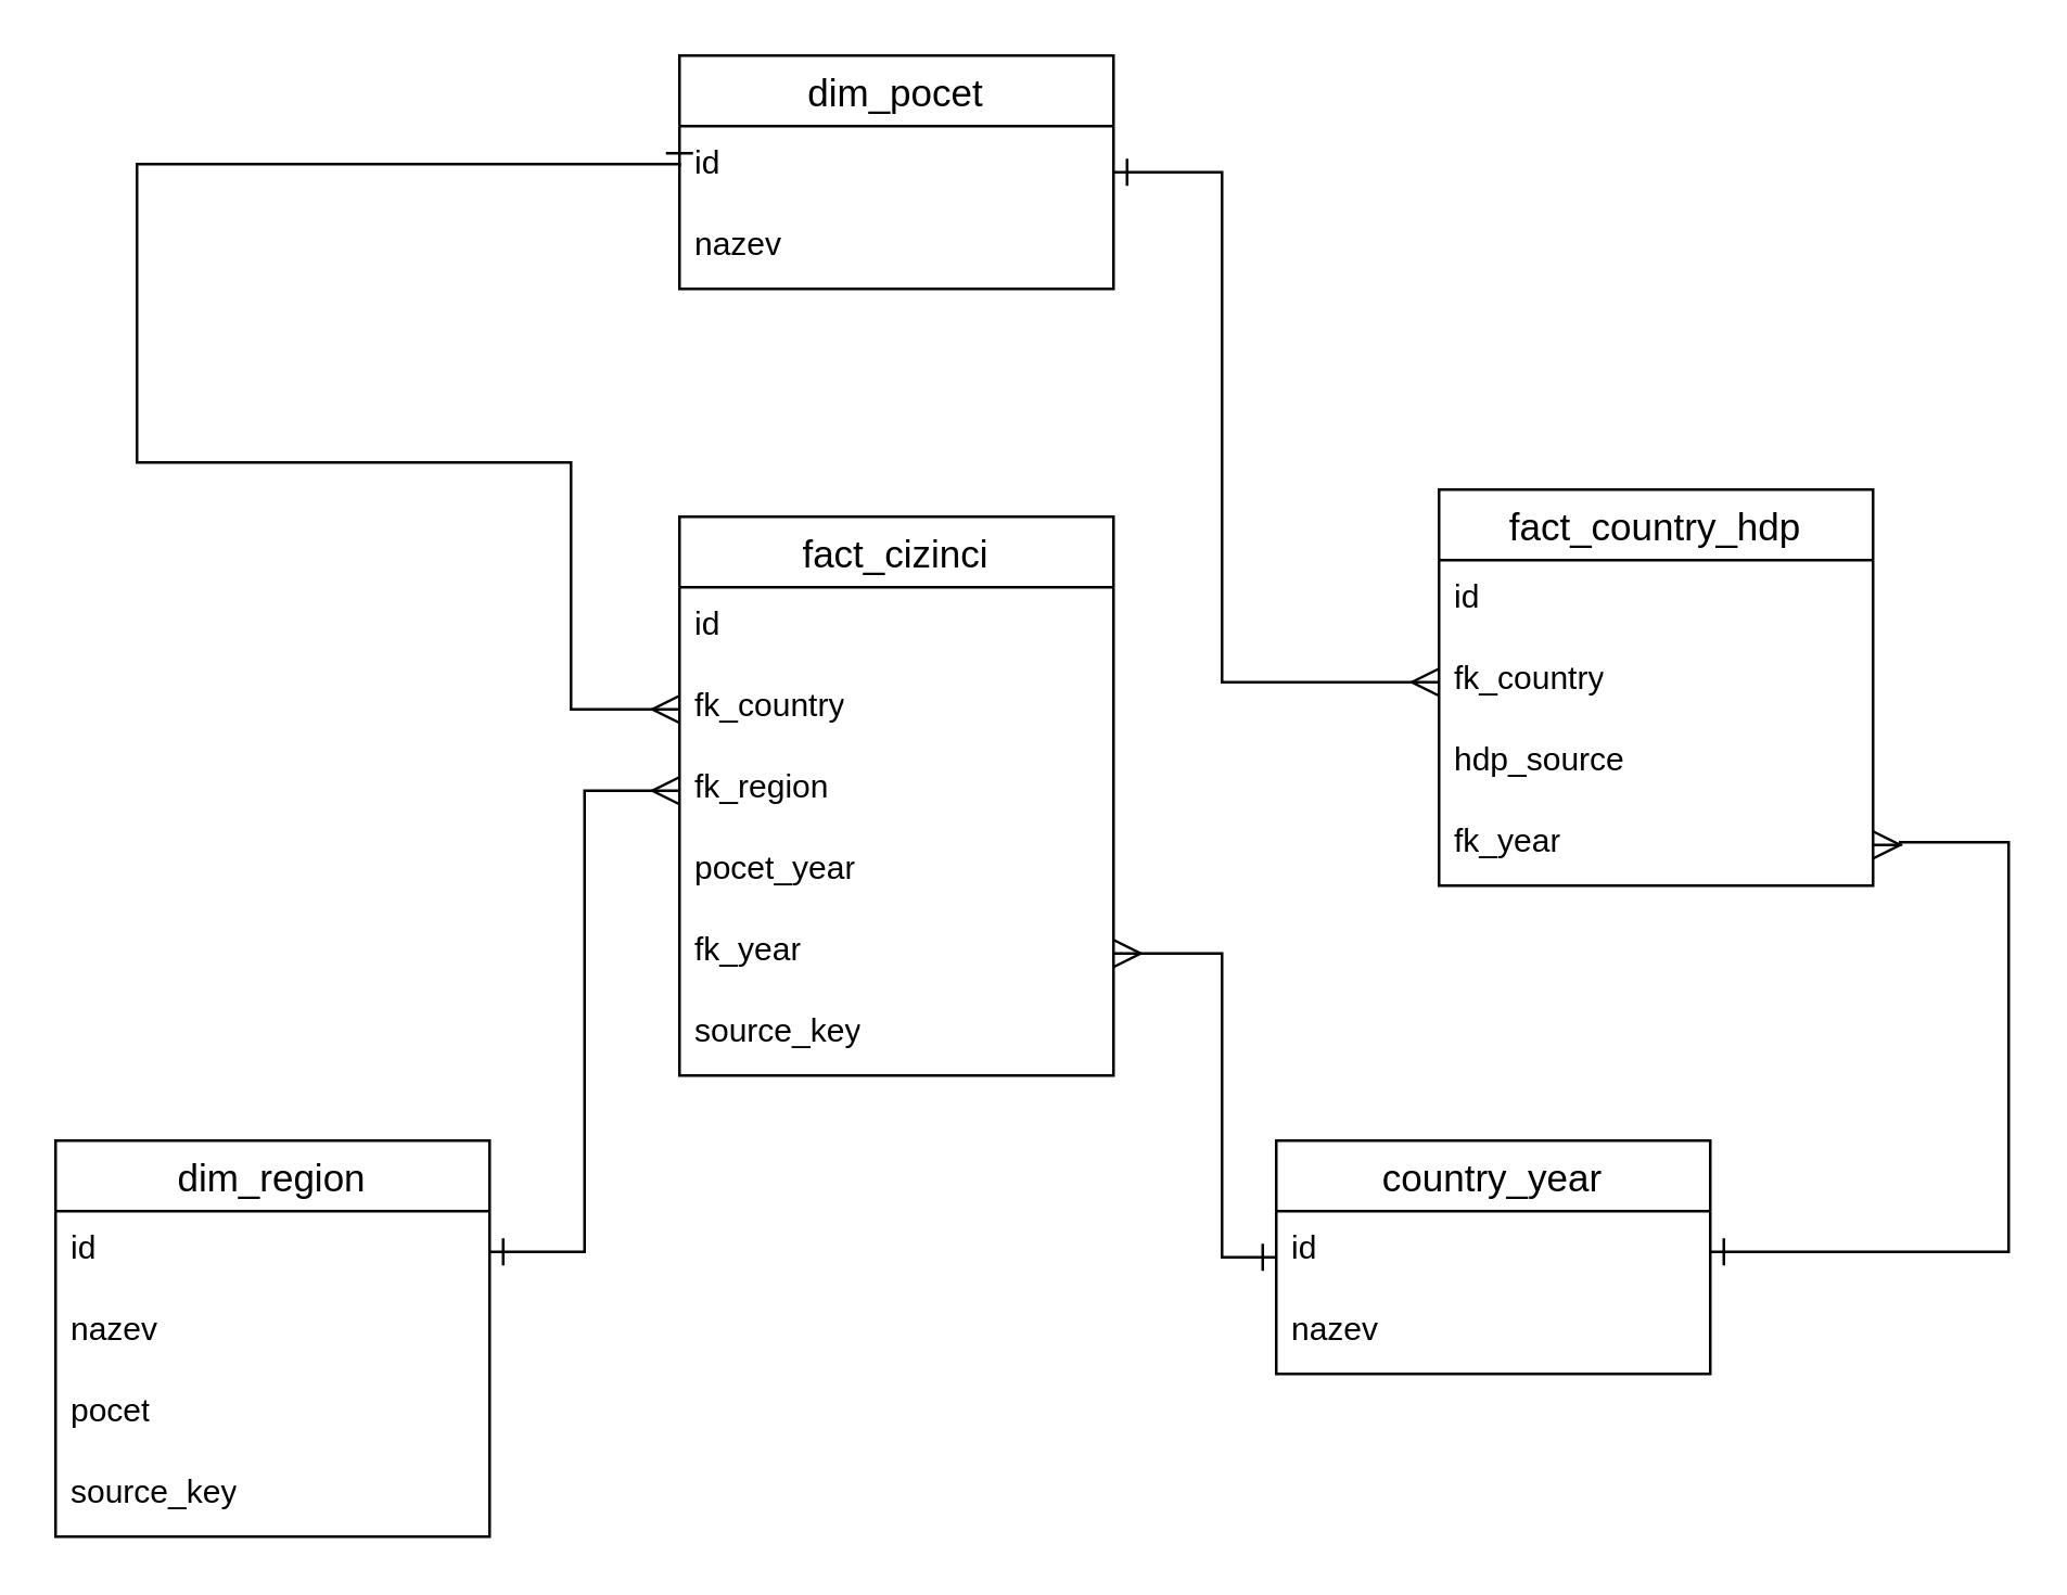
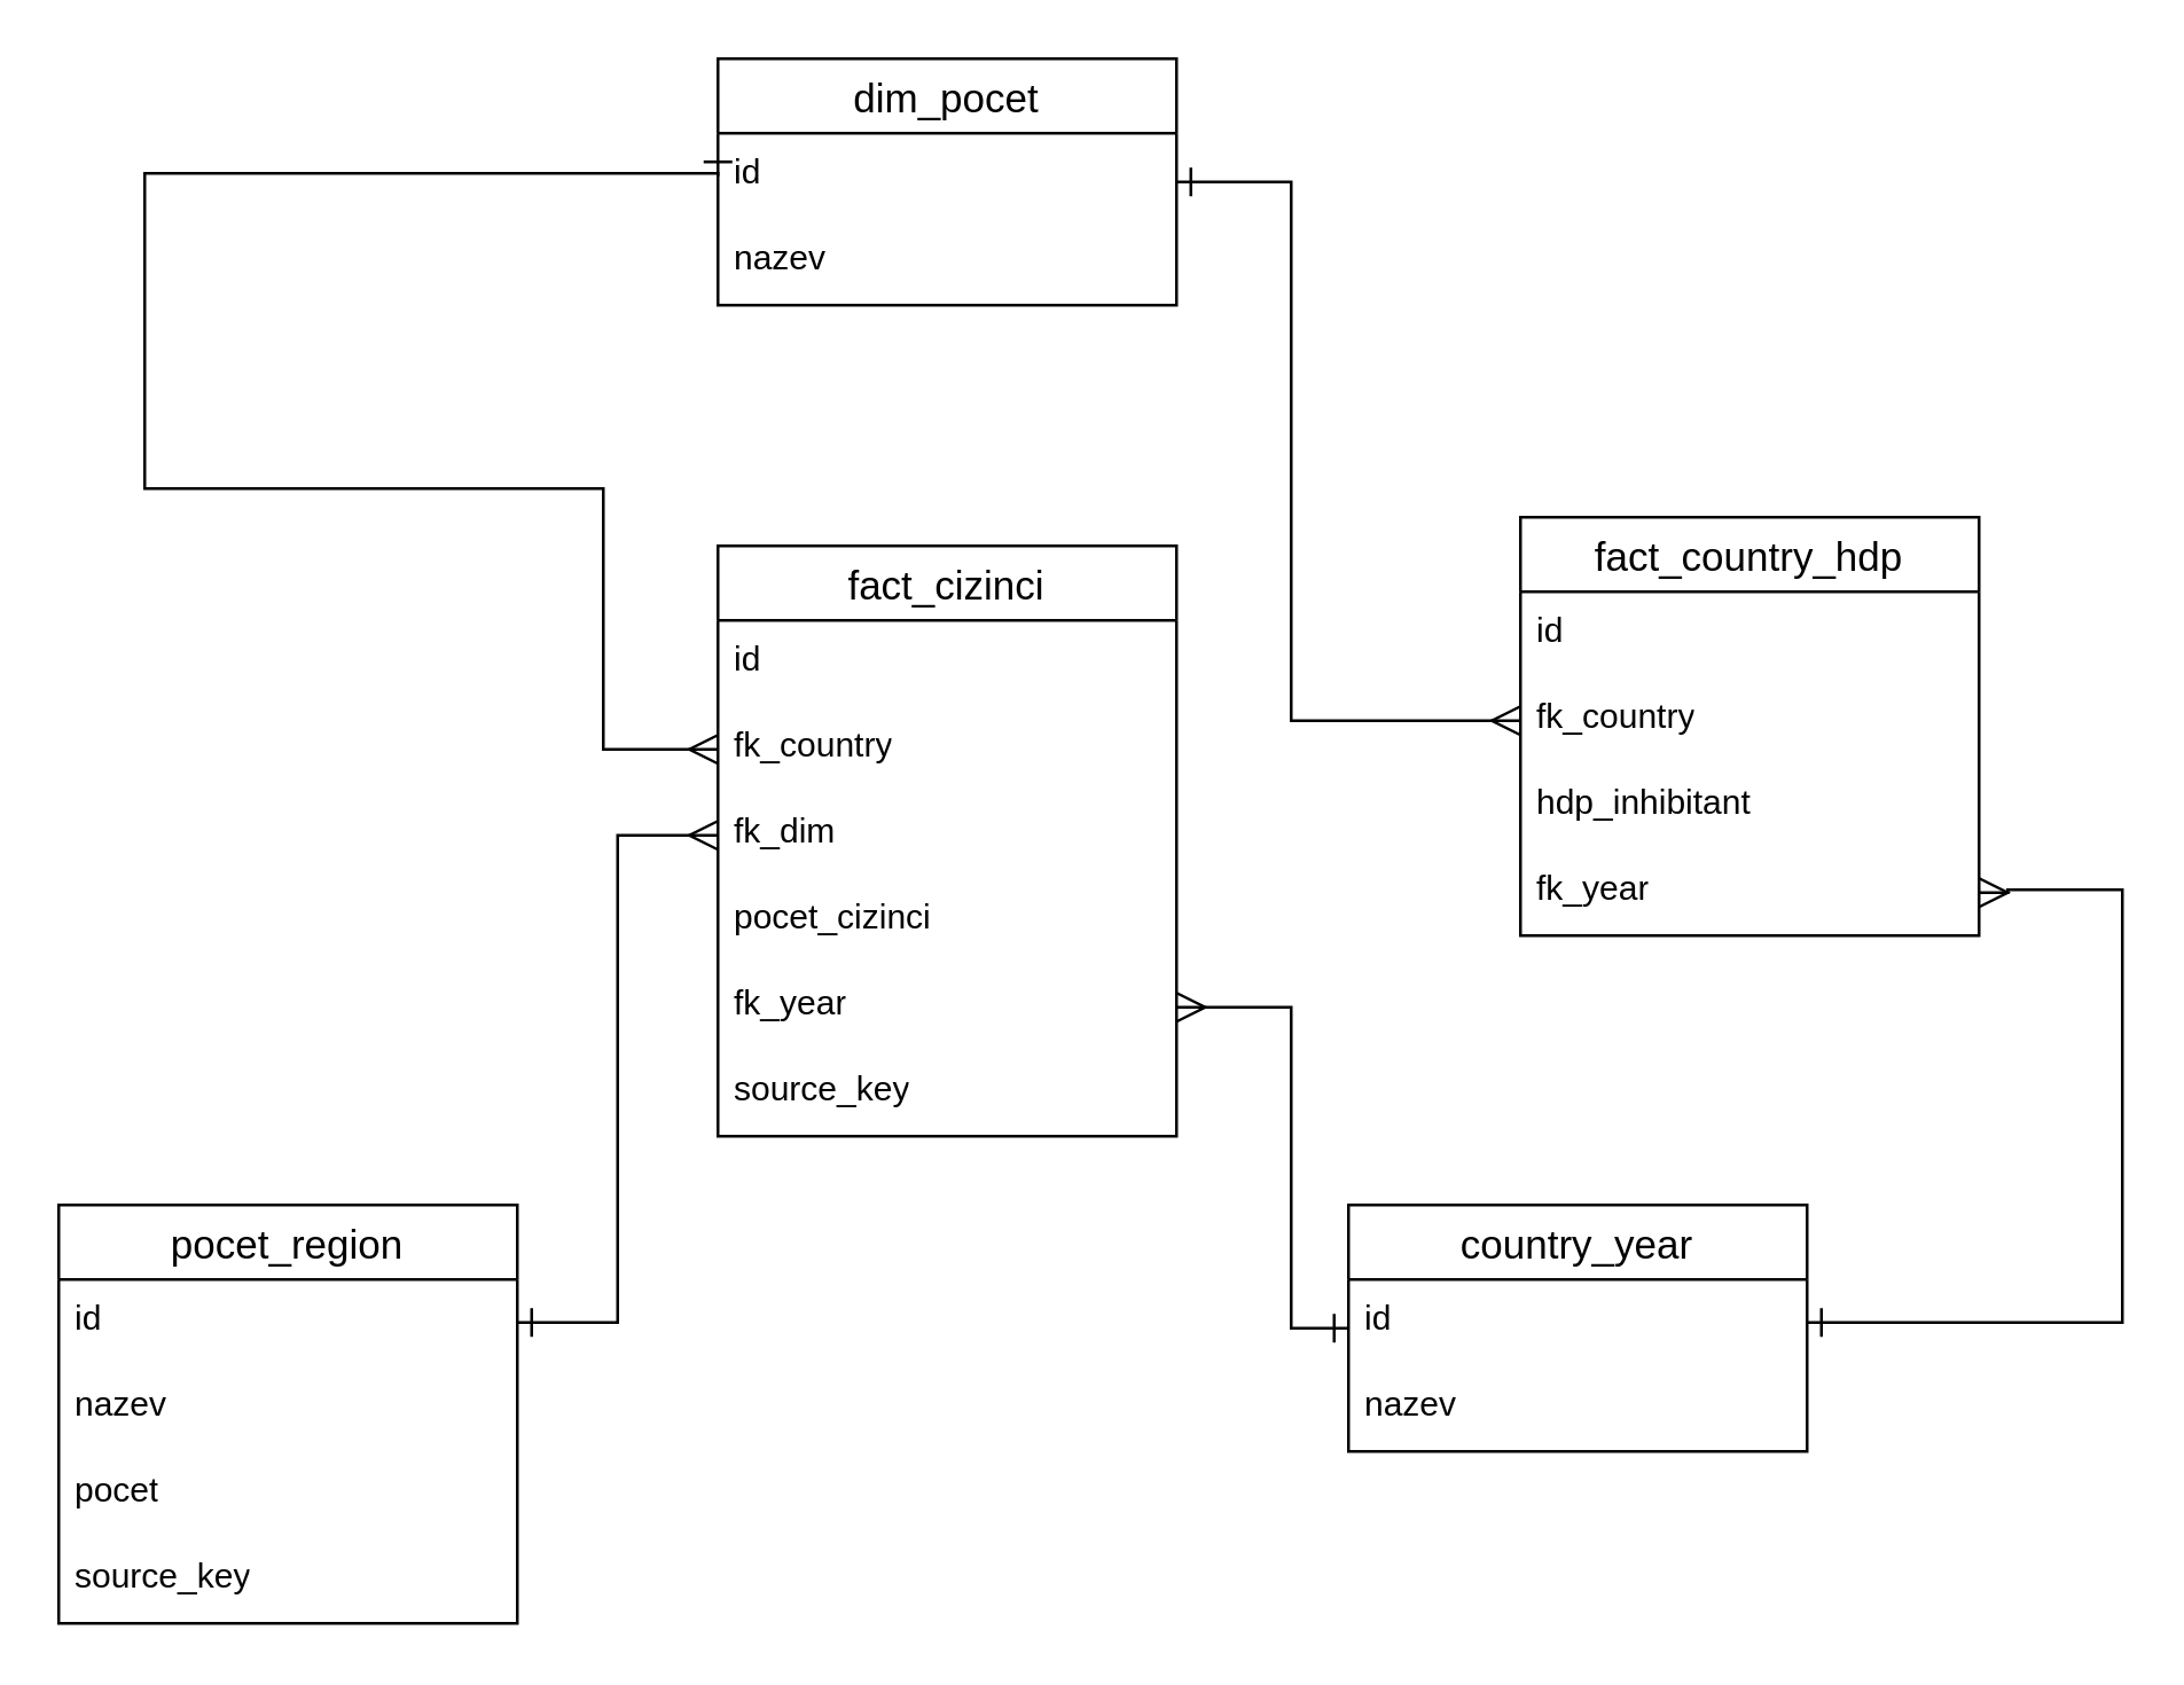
  <mxCell id="0" />
  <mxCell id="1" parent="0" />
  <mxCell id="2" value="fact_cizinci" style="swimlane;fontStyle=0;childLayout=stackLayout;horizontal=1;startSize=26;horizontalStack=0;resizeParent=1;resizeParentMax=0;resizeLast=0;collapsible=1;marginBottom=0;align=center;fontSize=14;" vertex="1" parent="1"><mxGeometry x="250" y="190" width="160" height="206" as="geometry" /></mxCell>
  <mxCell id="3" value="id" style="text;strokeColor=none;fillColor=none;spacingLeft=4;spacingRight=4;overflow=hidden;rotatable=0;points=[[0,0.5],[1,0.5]];portConstraint=eastwest;fontSize=12;whiteSpace=wrap;html=1;" vertex="1" parent="2"><mxGeometry y="26" width="160" height="30" as="geometry" /></mxCell>
  <mxCell id="4" value="fk_country" style="text;strokeColor=none;fillColor=none;spacingLeft=4;spacingRight=4;overflow=hidden;rotatable=0;points=[[0,0.5],[1,0.5]];portConstraint=eastwest;fontSize=12;whiteSpace=wrap;html=1;" vertex="1" parent="2"><mxGeometry y="56" width="160" height="30" as="geometry" /></mxCell>
- <mxCell id="5" value="fk_region" style="text;strokeColor=none;fillColor=none;spacingLeft=4;spacingRight=4;overflow=hidden;rotatable=0;points=[[0,0.5],[1,0.5]];portConstraint=eastwest;fontSize=12;whiteSpace=wrap;html=1;" vertex="1" parent="2"><mxGeometry y="86" width="160" height="30" as="geometry" /></mxCell>
- <mxCell id="6" value="pocet_year" style="text;strokeColor=none;fillColor=none;spacingLeft=4;spacingRight=4;overflow=hidden;rotatable=0;points=[[0,0.5],[1,0.5]];portConstraint=eastwest;fontSize=12;whiteSpace=wrap;html=1;" vertex="1" parent="2"><mxGeometry y="116" width="160" height="30" as="geometry" /></mxCell>
+ <mxCell id="5" value="fk_dim" style="text;strokeColor=none;fillColor=none;spacingLeft=4;spacingRight=4;overflow=hidden;rotatable=0;points=[[0,0.5],[1,0.5]];portConstraint=eastwest;fontSize=12;whiteSpace=wrap;html=1;" vertex="1" parent="2"><mxGeometry y="86" width="160" height="30" as="geometry" /></mxCell>
+ <mxCell id="6" value="pocet_cizinci" style="text;strokeColor=none;fillColor=none;spacingLeft=4;spacingRight=4;overflow=hidden;rotatable=0;points=[[0,0.5],[1,0.5]];portConstraint=eastwest;fontSize=12;whiteSpace=wrap;html=1;" vertex="1" parent="2"><mxGeometry y="116" width="160" height="30" as="geometry" /></mxCell>
  <mxCell id="7" value="fk_year" style="text;strokeColor=none;fillColor=none;spacingLeft=4;spacingRight=4;overflow=hidden;rotatable=0;points=[[0,0.5],[1,0.5]];portConstraint=eastwest;fontSize=12;whiteSpace=wrap;html=1;" vertex="1" parent="2"><mxGeometry y="146" width="160" height="30" as="geometry" /></mxCell>
  <mxCell id="8" value="source_key" style="text;strokeColor=none;fillColor=none;spacingLeft=4;spacingRight=4;overflow=hidden;rotatable=0;points=[[0,0.5],[1,0.5]];portConstraint=eastwest;fontSize=12;whiteSpace=wrap;html=1;" vertex="1" parent="2"><mxGeometry y="176" width="160" height="30" as="geometry" /></mxCell>
  <mxCell id="9" value="fact_country_hdp" style="swimlane;fontStyle=0;childLayout=stackLayout;horizontal=1;startSize=26;horizontalStack=0;resizeParent=1;resizeParentMax=0;resizeLast=0;collapsible=1;marginBottom=0;align=center;fontSize=14;" vertex="1" parent="1"><mxGeometry x="530" y="180" width="160" height="146" as="geometry" /></mxCell>
  <mxCell id="10" value="id" style="text;strokeColor=none;fillColor=none;spacingLeft=4;spacingRight=4;overflow=hidden;rotatable=0;points=[[0,0.5],[1,0.5]];portConstraint=eastwest;fontSize=12;whiteSpace=wrap;html=1;" vertex="1" parent="9"><mxGeometry y="26" width="160" height="30" as="geometry" /></mxCell>
  <mxCell id="11" value="fk_country" style="text;strokeColor=none;fillColor=none;spacingLeft=4;spacingRight=4;overflow=hidden;rotatable=0;points=[[0,0.5],[1,0.5]];portConstraint=eastwest;fontSize=12;whiteSpace=wrap;html=1;" vertex="1" parent="9"><mxGeometry y="56" width="160" height="30" as="geometry" /></mxCell>
- <mxCell id="12" value="hdp_source" style="text;strokeColor=none;fillColor=none;spacingLeft=4;spacingRight=4;overflow=hidden;rotatable=0;points=[[0,0.5],[1,0.5]];portConstraint=eastwest;fontSize=12;whiteSpace=wrap;html=1;" vertex="1" parent="9"><mxGeometry y="86" width="160" height="30" as="geometry" /></mxCell>
+ <mxCell id="12" value="hdp_inhibitant" style="text;strokeColor=none;fillColor=none;spacingLeft=4;spacingRight=4;overflow=hidden;rotatable=0;points=[[0,0.5],[1,0.5]];portConstraint=eastwest;fontSize=12;whiteSpace=wrap;html=1;" vertex="1" parent="9"><mxGeometry y="86" width="160" height="30" as="geometry" /></mxCell>
  <mxCell id="13" value="fk_year" style="text;strokeColor=none;fillColor=none;spacingLeft=4;spacingRight=4;overflow=hidden;rotatable=0;points=[[0,0.5],[1,0.5]];portConstraint=eastwest;fontSize=12;whiteSpace=wrap;html=1;" vertex="1" parent="9"><mxGeometry y="116" width="160" height="30" as="geometry" /></mxCell>
  <mxCell id="14" style="edgeStyle=orthogonalEdgeStyle;rounded=0;orthogonalLoop=1;jettySize=auto;html=1;entryX=1;entryY=0.5;entryDx=0;entryDy=0;fontSize=12;startSize=8;endSize=8;endArrow=ERmany;endFill=0;startArrow=ERone;startFill=0;" edge="1" parent="1" source="15" target="7"><mxGeometry relative="1" as="geometry"><Array as="points"><mxPoint x="450" y="463" /><mxPoint x="450" y="351" /></Array></mxGeometry></mxCell>
  <mxCell id="15" value="country_year" style="swimlane;fontStyle=0;childLayout=stackLayout;horizontal=1;startSize=26;horizontalStack=0;resizeParent=1;resizeParentMax=0;resizeLast=0;collapsible=1;marginBottom=0;align=center;fontSize=14;" vertex="1" parent="1"><mxGeometry x="470" y="420" width="160" height="86" as="geometry" /></mxCell>
  <mxCell id="16" value="id" style="text;strokeColor=none;fillColor=none;spacingLeft=4;spacingRight=4;overflow=hidden;rotatable=0;points=[[0,0.5],[1,0.5]];portConstraint=eastwest;fontSize=12;whiteSpace=wrap;html=1;" vertex="1" parent="15"><mxGeometry y="26" width="160" height="30" as="geometry" /></mxCell>
  <mxCell id="17" value="nazev" style="text;strokeColor=none;fillColor=none;spacingLeft=4;spacingRight=4;overflow=hidden;rotatable=0;points=[[0,0.5],[1,0.5]];portConstraint=eastwest;fontSize=12;whiteSpace=wrap;html=1;" vertex="1" parent="15"><mxGeometry y="56" width="160" height="30" as="geometry" /></mxCell>
  <mxCell id="18" style="edgeStyle=orthogonalEdgeStyle;rounded=0;orthogonalLoop=1;jettySize=auto;html=1;entryX=0;entryY=0.5;entryDx=0;entryDy=0;fontSize=12;startSize=8;endSize=8;endArrow=ERmany;endFill=0;startArrow=ERone;startFill=0;" edge="1" parent="1" source="19" target="11"><mxGeometry relative="1" as="geometry"><Array as="points"><mxPoint x="450" y="63" /><mxPoint x="450" y="251" /></Array></mxGeometry></mxCell>
  <mxCell id="19" value="dim_pocet" style="swimlane;fontStyle=0;childLayout=stackLayout;horizontal=1;startSize=26;horizontalStack=0;resizeParent=1;resizeParentMax=0;resizeLast=0;collapsible=1;marginBottom=0;align=center;fontSize=14;" vertex="1" parent="1"><mxGeometry x="250" y="20" width="160" height="86" as="geometry" /></mxCell>
  <mxCell id="20" value="id" style="text;strokeColor=none;fillColor=none;spacingLeft=4;spacingRight=4;overflow=hidden;rotatable=0;points=[[0,0.5],[1,0.5]];portConstraint=eastwest;fontSize=12;whiteSpace=wrap;html=1;" vertex="1" parent="19"><mxGeometry y="26" width="160" height="30" as="geometry" /></mxCell>
  <mxCell id="21" value="nazev" style="text;strokeColor=none;fillColor=none;spacingLeft=4;spacingRight=4;overflow=hidden;rotatable=0;points=[[0,0.5],[1,0.5]];portConstraint=eastwest;fontSize=12;whiteSpace=wrap;html=1;" vertex="1" parent="19"><mxGeometry y="56" width="160" height="30" as="geometry" /></mxCell>
- <mxCell id="22" value="dim_region" style="swimlane;fontStyle=0;childLayout=stackLayout;horizontal=1;startSize=26;horizontalStack=0;resizeParent=1;resizeParentMax=0;resizeLast=0;collapsible=1;marginBottom=0;align=center;fontSize=14;" vertex="1" parent="1"><mxGeometry x="20" y="420" width="160" height="146" as="geometry" /></mxCell>
+ <mxCell id="22" value="pocet_region" style="swimlane;fontStyle=0;childLayout=stackLayout;horizontal=1;startSize=26;horizontalStack=0;resizeParent=1;resizeParentMax=0;resizeLast=0;collapsible=1;marginBottom=0;align=center;fontSize=14;" vertex="1" parent="1"><mxGeometry x="20" y="420" width="160" height="146" as="geometry" /></mxCell>
  <mxCell id="23" value="id" style="text;strokeColor=none;fillColor=none;spacingLeft=4;spacingRight=4;overflow=hidden;rotatable=0;points=[[0,0.5],[1,0.5]];portConstraint=eastwest;fontSize=12;whiteSpace=wrap;html=1;" vertex="1" parent="22"><mxGeometry y="26" width="160" height="30" as="geometry" /></mxCell>
  <mxCell id="24" value="nazev" style="text;strokeColor=none;fillColor=none;spacingLeft=4;spacingRight=4;overflow=hidden;rotatable=0;points=[[0,0.5],[1,0.5]];portConstraint=eastwest;fontSize=12;whiteSpace=wrap;html=1;" vertex="1" parent="22"><mxGeometry y="56" width="160" height="30" as="geometry" /></mxCell>
  <mxCell id="25" value="pocet" style="text;strokeColor=none;fillColor=none;spacingLeft=4;spacingRight=4;overflow=hidden;rotatable=0;points=[[0,0.5],[1,0.5]];portConstraint=eastwest;fontSize=12;whiteSpace=wrap;html=1;" vertex="1" parent="22"><mxGeometry y="86" width="160" height="30" as="geometry" /></mxCell>
  <mxCell id="26" value="source_key" style="text;strokeColor=none;fillColor=none;spacingLeft=4;spacingRight=4;overflow=hidden;rotatable=0;points=[[0,0.5],[1,0.5]];portConstraint=eastwest;fontSize=12;whiteSpace=wrap;html=1;" vertex="1" parent="22"><mxGeometry y="116" width="160" height="30" as="geometry" /></mxCell>
  <mxCell id="27" style="edgeStyle=orthogonalEdgeStyle;rounded=0;orthogonalLoop=1;jettySize=auto;html=1;entryX=0;entryY=0.5;entryDx=0;entryDy=0;fontSize=12;startSize=8;endSize=8;endArrow=ERmany;endFill=0;startArrow=ERone;startFill=0;" edge="1" parent="1" source="23" target="5"><mxGeometry relative="1" as="geometry" /></mxCell>
  <mxCell id="28" style="edgeStyle=orthogonalEdgeStyle;rounded=0;orthogonalLoop=1;jettySize=auto;html=1;entryX=0;entryY=0.5;entryDx=0;entryDy=0;fontSize=12;startSize=8;endSize=8;startArrow=ERone;startFill=0;endArrow=ERmany;endFill=0;exitX=0;exitY=0.5;exitDx=0;exitDy=0;" edge="1" parent="1" source="20" target="4"><mxGeometry relative="1" as="geometry"><Array as="points"><mxPoint x="250" y="60" /><mxPoint x="50" y="60" /><mxPoint x="50" y="170" /><mxPoint x="210" y="170" /><mxPoint x="210" y="261" /></Array></mxGeometry></mxCell>
  <mxCell id="29" style="edgeStyle=orthogonalEdgeStyle;rounded=0;orthogonalLoop=1;jettySize=auto;html=1;entryX=1;entryY=0.5;entryDx=0;entryDy=0;fontSize=12;startSize=8;endSize=8;endArrow=ERone;endFill=0;startArrow=ERmany;startFill=0;exitX=1;exitY=0.5;exitDx=0;exitDy=0;" edge="1" parent="1" source="13" target="16"><mxGeometry relative="1" as="geometry"><Array as="points"><mxPoint x="700" y="311" /><mxPoint x="700" y="310" /><mxPoint x="740" y="310" /><mxPoint x="740" y="461" /></Array></mxGeometry></mxCell>
